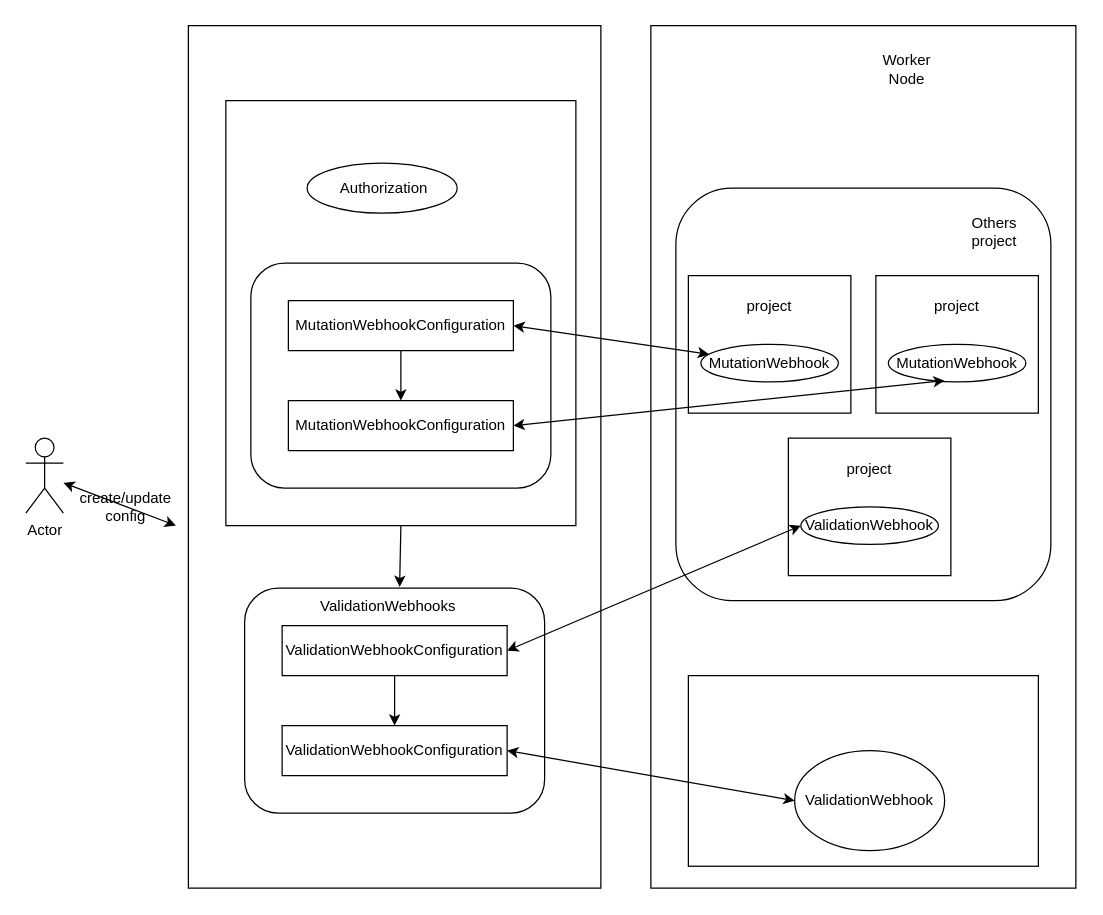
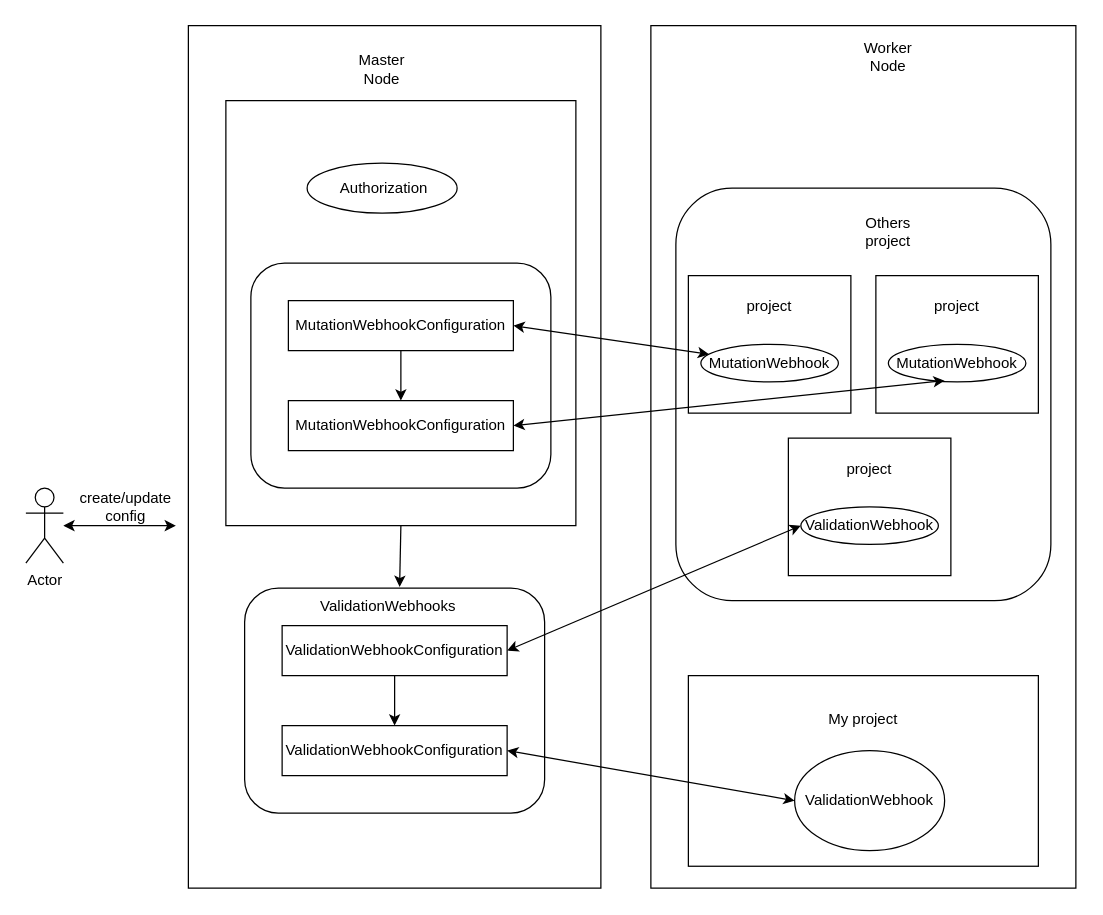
  <mxCell id="0" />
  <mxCell id="1" parent="0" />
- <mxCell id="2" value="Actor" style="shape=umlActor;verticalLabelPosition=bottom;verticalAlign=top;html=1;outlineConnect=0;" vertex="1" parent="1"><mxGeometry x="20" y="350" width="30" height="60" as="geometry" /></mxCell>
+ <mxCell id="2" value="Actor" style="shape=umlActor;verticalLabelPosition=bottom;verticalAlign=top;html=1;outlineConnect=0;" vertex="1" parent="1"><mxGeometry y="390" width="30" height="60" as="geometry" x="20" /></mxCell>
  <mxCell id="3" value="" style="rounded=0;whiteSpace=wrap;html=1;" vertex="1" parent="1"><mxGeometry x="150" y="20" width="330" height="690" as="geometry" /></mxCell>
  <mxCell id="4" value="" style="endArrow=classic;startArrow=classic;html=1;rounded=0;" edge="1" parent="1" source="2"><mxGeometry width="50" height="50" relative="1" as="geometry"><mxPoint x="380" y="370" as="sourcePoint" /><mxPoint x="140" y="420" as="targetPoint" /></mxGeometry></mxCell>
  <mxCell id="5" value="" style="rounded=0;whiteSpace=wrap;html=1;" vertex="1" parent="1"><mxGeometry x="180" y="80" width="280" height="340" as="geometry" /></mxCell>
+ <mxCell id="6" value="Master Node" style="text;html=1;strokeColor=none;fillColor=none;align=center;verticalAlign=middle;whiteSpace=wrap;rounded=0;" vertex="1" parent="1"><mxGeometry x="275" y="40" width="60" height="30" as="geometry" /></mxCell>
  <mxCell id="7" value="&amp;nbsp;Authorization" style="ellipse;whiteSpace=wrap;html=1;" vertex="1" parent="1"><mxGeometry x="245" y="130" width="120" height="40" as="geometry" /></mxCell>
  <mxCell id="8" value="" style="rounded=0;whiteSpace=wrap;html=1;" vertex="1" parent="1"><mxGeometry x="520" y="20" width="340" height="690" as="geometry" /></mxCell>
- <mxCell id="9" value="Worker Node" style="text;html=1;strokeColor=none;fillColor=none;align=center;verticalAlign=middle;whiteSpace=wrap;rounded=0;" vertex="1" parent="1"><mxGeometry x="695" y="40" width="60" height="30" as="geometry" /></mxCell>
+ <mxCell id="9" value="Worker Node" style="text;html=1;strokeColor=none;fillColor=none;align=center;verticalAlign=middle;whiteSpace=wrap;rounded=0;" vertex="1" parent="1"><mxGeometry x="680" y="30" width="60" height="30" as="geometry" /></mxCell>
  <mxCell id="10" value="" style="rounded=1;whiteSpace=wrap;html=1;" vertex="1" parent="1"><mxGeometry x="200" y="210" width="240" height="180" as="geometry" /></mxCell>
  <mxCell id="11" value="MutationWebhookConfiguration" style="rounded=0;whiteSpace=wrap;html=1;" vertex="1" parent="1"><mxGeometry x="230" y="240" width="180" height="40" as="geometry" /></mxCell>
  <mxCell id="12" value="MutationWebhookConfiguration" style="rounded=0;whiteSpace=wrap;html=1;" vertex="1" parent="1"><mxGeometry x="230" y="320" width="180" height="40" as="geometry" /></mxCell>
  <mxCell id="13" value="" style="endArrow=classic;html=1;rounded=0;exitX=0.5;exitY=1;exitDx=0;exitDy=0;entryX=0.5;entryY=0;entryDx=0;entryDy=0;" edge="1" parent="1" source="11" target="12"><mxGeometry width="50" height="50" relative="1" as="geometry"><mxPoint x="380" y="370" as="sourcePoint" /><mxPoint x="430" y="320" as="targetPoint" /></mxGeometry></mxCell>
  <mxCell id="14" value="" style="rounded=1;whiteSpace=wrap;html=1;" vertex="1" parent="1"><mxGeometry x="195" y="470" width="240" height="180" as="geometry" /></mxCell>
  <mxCell id="15" value="ValidationWebhookConfiguration" style="rounded=0;whiteSpace=wrap;html=1;" vertex="1" parent="1"><mxGeometry x="225" y="500" width="180" height="40" as="geometry" /></mxCell>
  <mxCell id="16" value="ValidationWebhooks" style="text;html=1;strokeColor=none;fillColor=none;align=center;verticalAlign=middle;whiteSpace=wrap;rounded=0;" vertex="1" parent="1"><mxGeometry x="280" y="470" width="60" height="30" as="geometry" /></mxCell>
  <mxCell id="17" value="ValidationWebhookConfiguration" style="rounded=0;whiteSpace=wrap;html=1;" vertex="1" parent="1"><mxGeometry x="225" y="580" width="180" height="40" as="geometry" /></mxCell>
  <mxCell id="18" value="" style="endArrow=classic;html=1;rounded=0;exitX=0.5;exitY=1;exitDx=0;exitDy=0;entryX=0.65;entryY=-0.033;entryDx=0;entryDy=0;entryPerimeter=0;" edge="1" parent="1" source="5" target="16"><mxGeometry width="50" height="50" relative="1" as="geometry"><mxPoint x="420" y="370" as="sourcePoint" /><mxPoint x="470" y="320" as="targetPoint" /></mxGeometry></mxCell>
  <mxCell id="19" value="" style="rounded=1;whiteSpace=wrap;html=1;" vertex="1" parent="1"><mxGeometry x="540" y="150" width="300" height="330" as="geometry" /></mxCell>
- <mxCell id="20" value="Others project" style="text;html=1;strokeColor=none;fillColor=none;align=center;verticalAlign=middle;whiteSpace=wrap;rounded=0;" vertex="1" parent="1"><mxGeometry x="765" y="170" width="60" height="30" as="geometry" /></mxCell>
+ <mxCell id="20" value="Others project" style="text;html=1;strokeColor=none;fillColor=none;align=center;verticalAlign=middle;whiteSpace=wrap;rounded=0;" vertex="1" parent="1"><mxGeometry x="680" y="170" width="60" height="30" as="geometry" /></mxCell>
  <mxCell id="21" value="" style="rounded=0;whiteSpace=wrap;html=1;" vertex="1" parent="1"><mxGeometry x="550" y="220" width="130" height="110" as="geometry" /></mxCell>
  <mxCell id="22" value="MutationWebhook" style="ellipse;whiteSpace=wrap;html=1;" vertex="1" parent="1"><mxGeometry x="560" y="275" width="110" height="30" as="geometry" /></mxCell>
  <mxCell id="23" value="project" style="text;html=1;strokeColor=none;fillColor=none;align=center;verticalAlign=middle;whiteSpace=wrap;rounded=0;" vertex="1" parent="1"><mxGeometry x="585" y="230" width="60" height="30" as="geometry" /></mxCell>
  <mxCell id="24" value="" style="rounded=0;whiteSpace=wrap;html=1;" vertex="1" parent="1"><mxGeometry x="700" y="220" width="130" height="110" as="geometry" /></mxCell>
  <mxCell id="25" value="MutationWebhook" style="ellipse;whiteSpace=wrap;html=1;" vertex="1" parent="1"><mxGeometry x="710" y="275" width="110" height="30" as="geometry" /></mxCell>
  <mxCell id="26" value="project" style="text;html=1;strokeColor=none;fillColor=none;align=center;verticalAlign=middle;whiteSpace=wrap;rounded=0;" vertex="1" parent="1"><mxGeometry x="735" y="230" width="60" height="30" as="geometry" /></mxCell>
  <mxCell id="27" value="" style="endArrow=classic;startArrow=classic;html=1;rounded=0;exitX=1;exitY=0.5;exitDx=0;exitDy=0;" edge="1" parent="1" source="11" target="22"><mxGeometry width="50" height="50" relative="1" as="geometry"><mxPoint x="420" y="370" as="sourcePoint" /><mxPoint x="470" y="320" as="targetPoint" /></mxGeometry></mxCell>
  <mxCell id="28" value="" style="endArrow=classic;startArrow=classic;html=1;rounded=0;exitX=1;exitY=0.5;exitDx=0;exitDy=0;entryX=0.409;entryY=0.967;entryDx=0;entryDy=0;entryPerimeter=0;" edge="1" parent="1" source="12" target="25"><mxGeometry width="50" height="50" relative="1" as="geometry"><mxPoint x="420" y="370" as="sourcePoint" /><mxPoint x="470" y="320" as="targetPoint" /></mxGeometry></mxCell>
  <mxCell id="29" value="" style="rounded=0;whiteSpace=wrap;html=1;" vertex="1" parent="1"><mxGeometry x="550" y="540" width="280" height="152.5" as="geometry" /></mxCell>
+ <mxCell id="30" value="My project" style="text;html=1;strokeColor=none;fillColor=none;align=center;verticalAlign=middle;whiteSpace=wrap;rounded=0;" vertex="1" parent="1"><mxGeometry x="660" y="560" width="60" height="30" as="geometry" /></mxCell>
  <mxCell id="31" value="ValidationWebhook" style="ellipse;whiteSpace=wrap;html=1;" vertex="1" parent="1"><mxGeometry x="635" y="600" width="120" height="80" as="geometry" /></mxCell>
  <mxCell id="32" value="" style="rounded=0;whiteSpace=wrap;html=1;" vertex="1" parent="1"><mxGeometry x="630" y="350" width="130" height="110" as="geometry" /></mxCell>
  <mxCell id="33" value="ValidationWebhook" style="ellipse;whiteSpace=wrap;html=1;" vertex="1" parent="1"><mxGeometry x="640" y="405" width="110" height="30" as="geometry" /></mxCell>
  <mxCell id="34" value="project" style="text;html=1;strokeColor=none;fillColor=none;align=center;verticalAlign=middle;whiteSpace=wrap;rounded=0;" vertex="1" parent="1"><mxGeometry x="665" y="360" width="60" height="30" as="geometry" /></mxCell>
  <mxCell id="35" value="" style="endArrow=classic;html=1;rounded=0;exitX=0.5;exitY=1;exitDx=0;exitDy=0;entryX=0.5;entryY=0;entryDx=0;entryDy=0;" edge="1" parent="1" source="15" target="17"><mxGeometry width="50" height="50" relative="1" as="geometry"><mxPoint x="400" y="370" as="sourcePoint" /><mxPoint x="450" y="320" as="targetPoint" /></mxGeometry></mxCell>
  <mxCell id="36" value="" style="endArrow=classic;startArrow=classic;html=1;rounded=0;exitX=1;exitY=0.5;exitDx=0;exitDy=0;entryX=0;entryY=0.5;entryDx=0;entryDy=0;" edge="1" parent="1" source="15" target="33"><mxGeometry width="50" height="50" relative="1" as="geometry"><mxPoint x="400" y="370" as="sourcePoint" /><mxPoint x="450" y="320" as="targetPoint" /></mxGeometry></mxCell>
  <mxCell id="37" value="" style="endArrow=classic;startArrow=classic;html=1;rounded=0;exitX=1;exitY=0.5;exitDx=0;exitDy=0;entryX=0;entryY=0.5;entryDx=0;entryDy=0;" edge="1" parent="1" source="17" target="31"><mxGeometry width="50" height="50" relative="1" as="geometry"><mxPoint x="400" y="370" as="sourcePoint" /><mxPoint x="450" y="320" as="targetPoint" /></mxGeometry></mxCell>
  <mxCell id="38" value="&lt;div&gt;create/update&lt;/div&gt;&lt;div&gt;config&lt;br&gt; &lt;/div&gt;" style="text;html=1;strokeColor=none;fillColor=none;align=center;verticalAlign=middle;whiteSpace=wrap;rounded=0;" vertex="1" parent="1"><mxGeometry x="70" y="390" width="60" height="30" as="geometry" /></mxCell>
